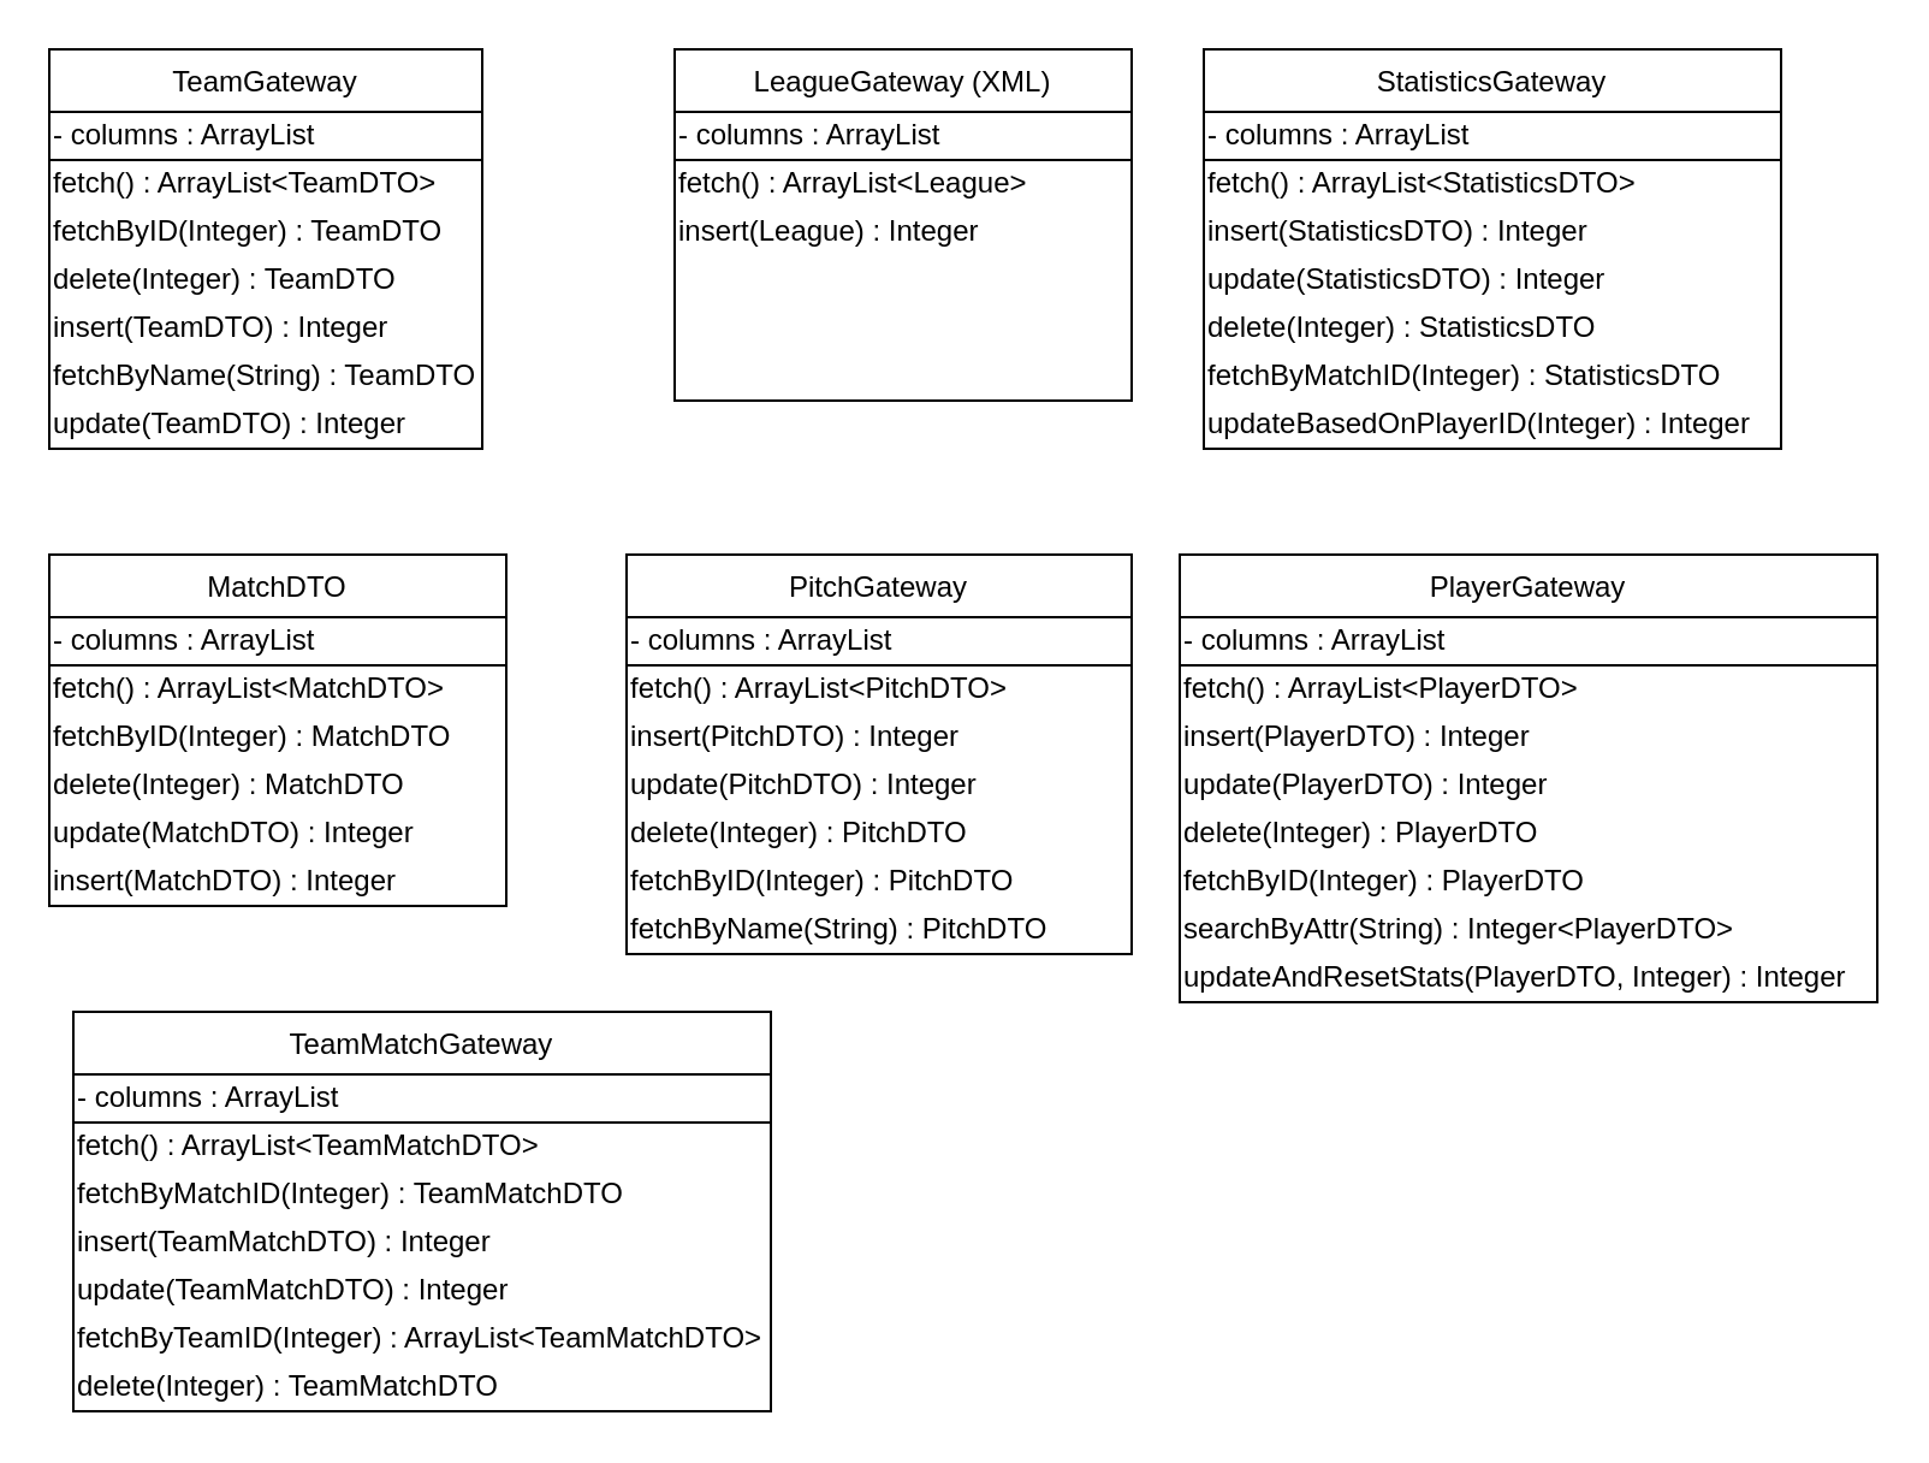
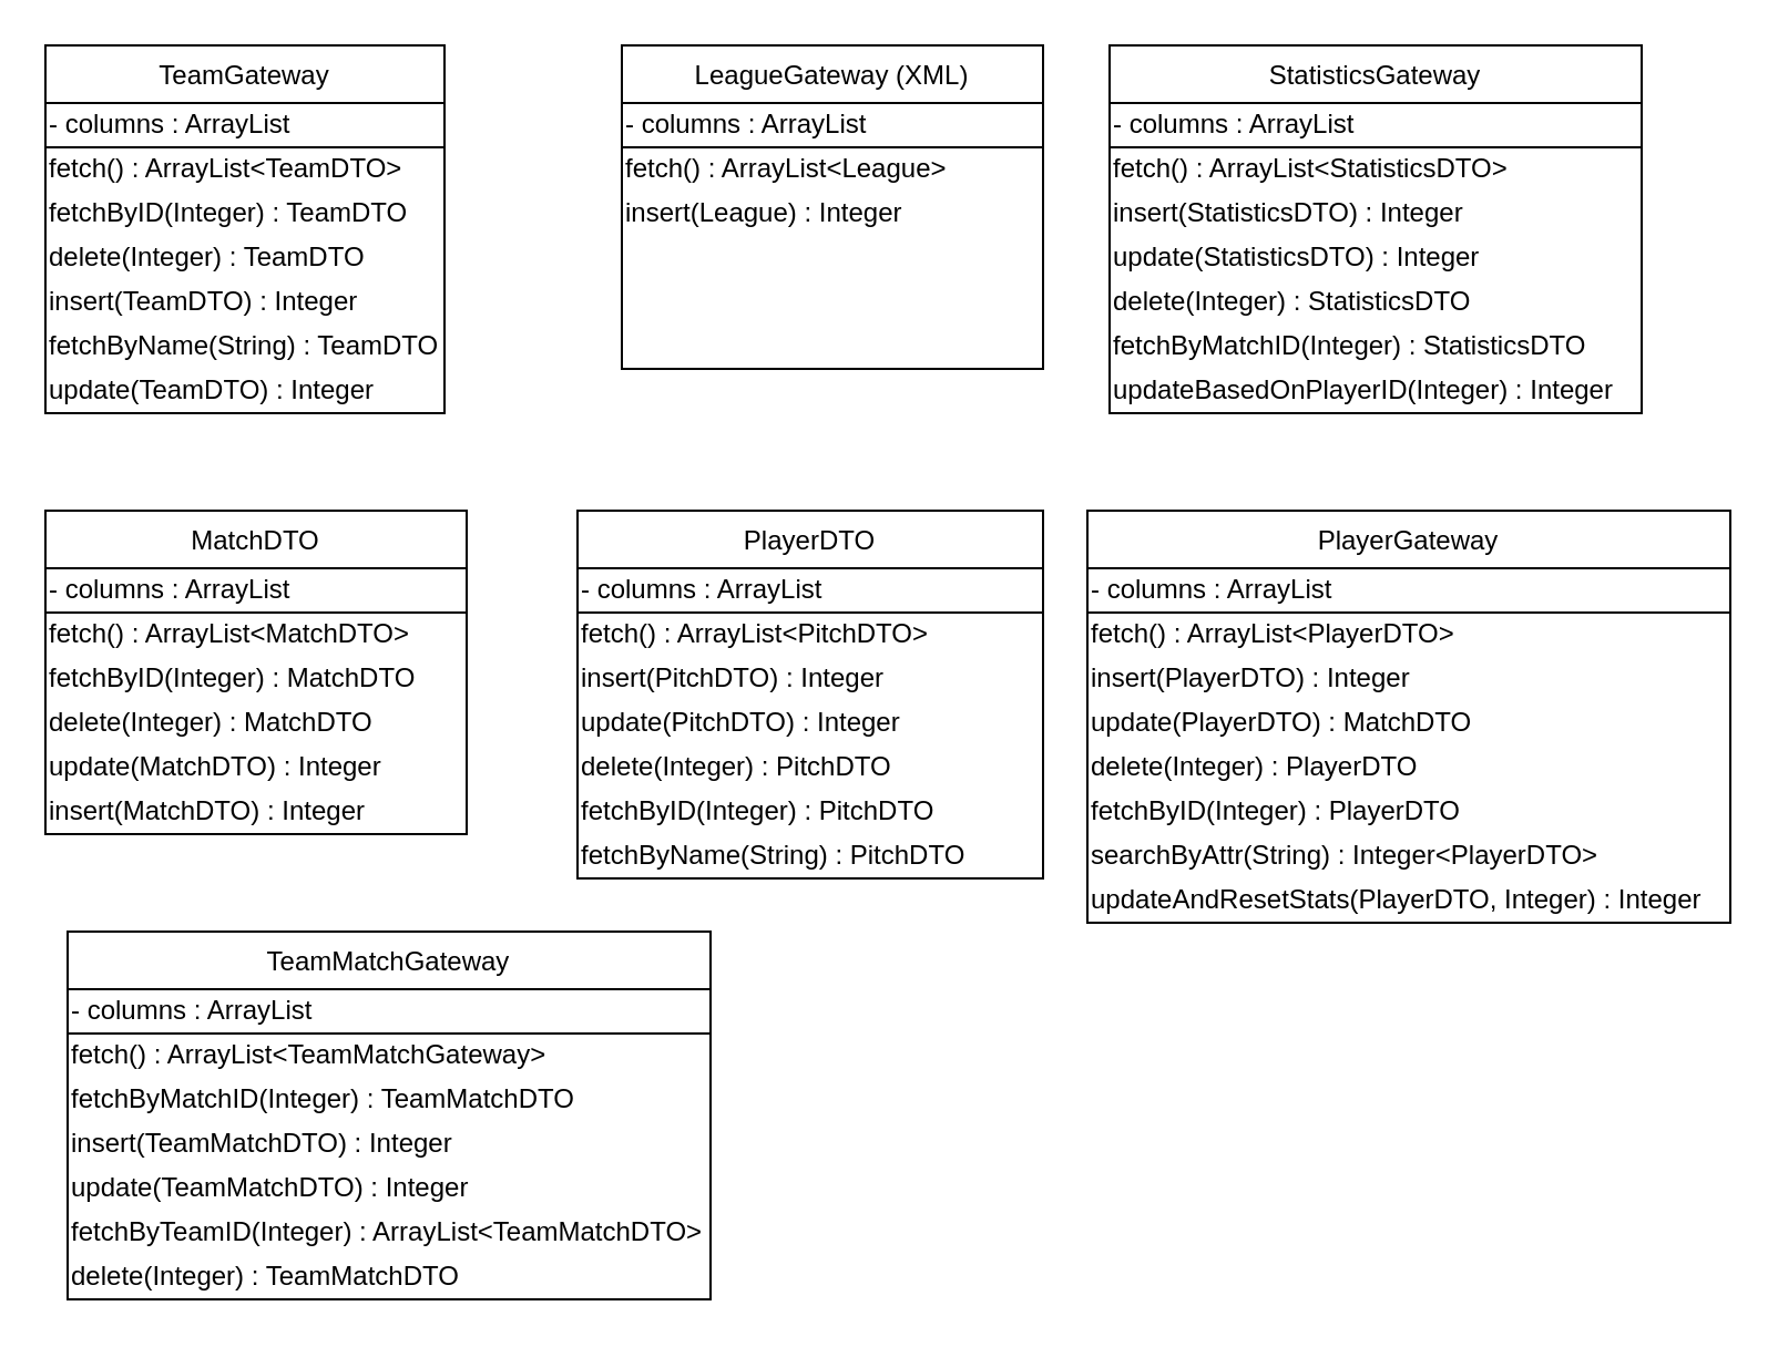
  <mxCell id="0" />
  <mxCell id="1" parent="0" />
  <mxCell id="2" value="PlayerGateway" style="swimlane;fontStyle=0;align=center;verticalAlign=top;childLayout=stackLayout;horizontal=1;startSize=26;horizontalStack=0;resizeParent=1;resizeLast=0;collapsible=1;marginBottom=0;rounded=0;shadow=0;strokeWidth=1;" parent="1" vertex="1"><mxGeometry x="490" y="230" width="290" height="186" as="geometry"><mxRectangle x="130" y="380" width="160" height="26" as="alternateBounds" /></mxGeometry></mxCell>
  <mxCell id="3" value="- columns : ArrayList" style="text;html=1;align=left;verticalAlign=middle;whiteSpace=wrap;rounded=0;strokeColor=#000000;" vertex="1" parent="2"><mxGeometry y="26" width="290" height="20" as="geometry" /></mxCell>
  <mxCell id="4" value="fetch() : ArrayList&amp;lt;PlayerDTO&amp;gt;" style="text;html=1;align=left;verticalAlign=middle;whiteSpace=wrap;rounded=0;" vertex="1" parent="2"><mxGeometry y="46" width="290" height="20" as="geometry" /></mxCell>
  <mxCell id="5" value="insert(PlayerDTO) : Integer" style="text;html=1;align=left;verticalAlign=middle;whiteSpace=wrap;rounded=0;" vertex="1" parent="2"><mxGeometry y="66" width="290" height="20" as="geometry" /></mxCell>
- <mxCell id="6" value="update(PlayerDTO) : Integer" style="text;html=1;align=left;verticalAlign=middle;whiteSpace=wrap;rounded=0;" vertex="1" parent="2"><mxGeometry y="86" width="290" height="20" as="geometry" /></mxCell>
+ <mxCell id="6" value="update(PlayerDTO) : MatchDTO" style="text;html=1;align=left;verticalAlign=middle;whiteSpace=wrap;rounded=0;" vertex="1" parent="2"><mxGeometry y="86" width="290" height="20" as="geometry" /></mxCell>
  <mxCell id="7" value="delete(Integer) : PlayerDTO" style="text;html=1;align=left;verticalAlign=middle;whiteSpace=wrap;rounded=0;" vertex="1" parent="2"><mxGeometry y="106" width="290" height="20" as="geometry" /></mxCell>
  <mxCell id="8" value="fetchByID(Integer) : PlayerDTO" style="text;html=1;align=left;verticalAlign=middle;whiteSpace=wrap;rounded=0;" vertex="1" parent="2"><mxGeometry y="126" width="290" height="20" as="geometry" /></mxCell>
  <mxCell id="9" value="searchByAttr(String) : Integer&amp;lt;PlayerDTO&amp;gt;" style="text;html=1;align=left;verticalAlign=middle;whiteSpace=wrap;rounded=0;" vertex="1" parent="2"><mxGeometry y="146" width="290" height="20" as="geometry" /></mxCell>
  <mxCell id="10" value="updateAndResetStats(PlayerDTO, Integer) : Integer" style="text;html=1;align=left;verticalAlign=middle;whiteSpace=wrap;rounded=0;" vertex="1" parent="2"><mxGeometry y="166" width="290" height="20" as="geometry" /></mxCell>
  <mxCell id="11" value="StatisticsGateway" style="swimlane;fontStyle=0;align=center;verticalAlign=top;childLayout=stackLayout;horizontal=1;startSize=26;horizontalStack=0;resizeParent=1;resizeLast=0;collapsible=1;marginBottom=0;rounded=0;shadow=0;strokeWidth=1;" parent="1" vertex="1"><mxGeometry x="500" y="20" width="240" height="166" as="geometry"><mxRectangle x="130" y="380" width="160" height="26" as="alternateBounds" /></mxGeometry></mxCell>
  <mxCell id="12" value="- columns : ArrayList" style="text;html=1;align=left;verticalAlign=middle;whiteSpace=wrap;rounded=0;strokeColor=#000000;" vertex="1" parent="11"><mxGeometry y="26" width="240" height="20" as="geometry" /></mxCell>
  <mxCell id="13" value="fetch() : ArrayList&amp;lt;StatisticsDTO&amp;gt;" style="text;html=1;align=left;verticalAlign=middle;whiteSpace=wrap;rounded=0;" vertex="1" parent="11"><mxGeometry y="46" width="240" height="20" as="geometry" /></mxCell>
  <mxCell id="14" value="insert(StatisticsDTO) : Integer" style="text;html=1;align=left;verticalAlign=middle;whiteSpace=wrap;rounded=0;" vertex="1" parent="11"><mxGeometry y="66" width="240" height="20" as="geometry" /></mxCell>
  <mxCell id="15" value="update(StatisticsDTO) : Integer" style="text;html=1;align=left;verticalAlign=middle;whiteSpace=wrap;rounded=0;" vertex="1" parent="11"><mxGeometry y="86" width="240" height="20" as="geometry" /></mxCell>
  <mxCell id="16" value="delete(Integer) : StatisticsDTO" style="text;html=1;align=left;verticalAlign=middle;whiteSpace=wrap;rounded=0;" vertex="1" parent="11"><mxGeometry y="106" width="240" height="20" as="geometry" /></mxCell>
  <mxCell id="17" value="fetchByMatchID(Integer) : StatisticsDTO" style="text;html=1;align=left;verticalAlign=middle;whiteSpace=wrap;rounded=0;" vertex="1" parent="11"><mxGeometry y="126" width="240" height="20" as="geometry" /></mxCell>
  <mxCell id="18" value="updateBasedOnPlayerID(Integer) : Integer" style="text;html=1;align=left;verticalAlign=middle;whiteSpace=wrap;rounded=0;" vertex="1" parent="11"><mxGeometry y="146" width="240" height="20" as="geometry" /></mxCell>
  <mxCell id="19" value="TeamGateway" style="swimlane;fontStyle=0;align=center;verticalAlign=top;childLayout=stackLayout;horizontal=1;startSize=26;horizontalStack=0;resizeParent=1;resizeLast=0;collapsible=1;marginBottom=0;rounded=0;shadow=0;strokeWidth=1;" parent="1" vertex="1"><mxGeometry x="20" y="20" width="180" height="166" as="geometry"><mxRectangle x="230" y="140" width="160" height="26" as="alternateBounds" /></mxGeometry></mxCell>
  <mxCell id="20" value="- columns : ArrayList" style="text;html=1;align=left;verticalAlign=middle;whiteSpace=wrap;rounded=0;strokeColor=#000000;" vertex="1" parent="19"><mxGeometry y="26" width="180" height="20" as="geometry" /></mxCell>
  <mxCell id="21" value="fetch() : ArrayList&amp;lt;TeamDTO&amp;gt;" style="text;html=1;align=left;verticalAlign=middle;whiteSpace=wrap;rounded=0;" vertex="1" parent="19"><mxGeometry y="46" width="180" height="20" as="geometry" /></mxCell>
  <mxCell id="22" value="fetchByID(Integer) : TeamDTO" style="text;html=1;align=left;verticalAlign=middle;whiteSpace=wrap;rounded=0;" vertex="1" parent="19"><mxGeometry y="66" width="180" height="20" as="geometry" /></mxCell>
  <mxCell id="23" value="delete(Integer) : TeamDTO" style="text;html=1;align=left;verticalAlign=middle;whiteSpace=wrap;rounded=0;" vertex="1" parent="19"><mxGeometry y="86" width="180" height="20" as="geometry" /></mxCell>
  <mxCell id="24" value="insert(TeamDTO) : Integer" style="text;html=1;align=left;verticalAlign=middle;whiteSpace=wrap;rounded=0;" vertex="1" parent="19"><mxGeometry y="106" width="180" height="20" as="geometry" /></mxCell>
  <mxCell id="25" value="fetchByName(String) : TeamDTO" style="text;html=1;align=left;verticalAlign=middle;whiteSpace=wrap;rounded=0;" vertex="1" parent="19"><mxGeometry y="126" width="180" height="20" as="geometry" /></mxCell>
  <mxCell id="26" value="update(TeamDTO) : Integer" style="text;html=1;align=left;verticalAlign=middle;whiteSpace=wrap;rounded=0;" vertex="1" parent="19"><mxGeometry y="146" width="180" height="20" as="geometry" /></mxCell>
  <mxCell id="27" value="MatchDTO" style="swimlane;fontStyle=0;align=center;verticalAlign=top;childLayout=stackLayout;horizontal=1;startSize=26;horizontalStack=0;resizeParent=1;resizeLast=0;collapsible=1;marginBottom=0;rounded=0;shadow=0;strokeWidth=1;" parent="1" vertex="1"><mxGeometry x="20" y="230" width="190" height="146" as="geometry"><mxRectangle x="230" y="140" width="160" height="26" as="alternateBounds" /></mxGeometry></mxCell>
  <mxCell id="28" value="- columns : ArrayList" style="text;html=1;align=left;verticalAlign=middle;whiteSpace=wrap;rounded=0;strokeColor=#000000;" vertex="1" parent="27"><mxGeometry y="26" width="190" height="20" as="geometry" /></mxCell>
  <mxCell id="29" value="fetch() : ArrayList&amp;lt;MatchDTO&amp;gt;" style="text;html=1;align=left;verticalAlign=middle;whiteSpace=wrap;rounded=0;" vertex="1" parent="27"><mxGeometry y="46" width="190" height="20" as="geometry" /></mxCell>
  <mxCell id="30" value="fetchByID(Integer) : MatchDTO" style="text;html=1;align=left;verticalAlign=middle;whiteSpace=wrap;rounded=0;" vertex="1" parent="27"><mxGeometry y="66" width="190" height="20" as="geometry" /></mxCell>
  <mxCell id="31" value="delete(Integer) : MatchDTO" style="text;html=1;align=left;verticalAlign=middle;whiteSpace=wrap;rounded=0;" vertex="1" parent="27"><mxGeometry y="86" width="190" height="20" as="geometry" /></mxCell>
  <mxCell id="32" value="update(MatchDTO) : Integer" style="text;html=1;align=left;verticalAlign=middle;whiteSpace=wrap;rounded=0;" vertex="1" parent="27"><mxGeometry y="106" width="190" height="20" as="geometry" /></mxCell>
  <mxCell id="33" value="insert(MatchDTO) : Integer" style="text;html=1;align=left;verticalAlign=middle;whiteSpace=wrap;rounded=0;" vertex="1" parent="27"><mxGeometry y="126" width="190" height="20" as="geometry" /></mxCell>
- <mxCell id="34" value="PitchGateway" style="swimlane;fontStyle=0;align=center;verticalAlign=top;childLayout=stackLayout;horizontal=1;startSize=26;horizontalStack=0;resizeParent=1;resizeLast=0;collapsible=1;marginBottom=0;rounded=0;shadow=0;strokeWidth=1;" parent="1" vertex="1"><mxGeometry x="260" y="230" width="210" height="166" as="geometry"><mxRectangle x="230" y="140" width="160" height="26" as="alternateBounds" /></mxGeometry></mxCell>
+ <mxCell id="34" value="PlayerDTO" style="swimlane;fontStyle=0;align=center;verticalAlign=top;childLayout=stackLayout;horizontal=1;startSize=26;horizontalStack=0;resizeParent=1;resizeLast=0;collapsible=1;marginBottom=0;rounded=0;shadow=0;strokeWidth=1;" parent="1" vertex="1"><mxGeometry x="260" y="230" width="210" height="166" as="geometry"><mxRectangle x="230" y="140" width="160" height="26" as="alternateBounds" /></mxGeometry></mxCell>
  <mxCell id="35" value="- columns : ArrayList" style="text;html=1;align=left;verticalAlign=middle;whiteSpace=wrap;rounded=0;strokeColor=#000000;" vertex="1" parent="34"><mxGeometry y="26" width="210" height="20" as="geometry" /></mxCell>
  <mxCell id="36" value="fetch() : ArrayList&amp;lt;PitchDTO&amp;gt;" style="text;html=1;align=left;verticalAlign=middle;whiteSpace=wrap;rounded=0;" vertex="1" parent="34"><mxGeometry y="46" width="210" height="20" as="geometry" /></mxCell>
  <mxCell id="37" value="insert(PitchDTO) : Integer" style="text;html=1;align=left;verticalAlign=middle;whiteSpace=wrap;rounded=0;" vertex="1" parent="34"><mxGeometry y="66" width="210" height="20" as="geometry" /></mxCell>
  <mxCell id="38" value="update(PitchDTO) : Integer" style="text;html=1;align=left;verticalAlign=middle;whiteSpace=wrap;rounded=0;" vertex="1" parent="34"><mxGeometry y="86" width="210" height="20" as="geometry" /></mxCell>
  <mxCell id="39" value="delete(Integer) : PitchDTO" style="text;html=1;align=left;verticalAlign=middle;whiteSpace=wrap;rounded=0;" vertex="1" parent="34"><mxGeometry y="106" width="210" height="20" as="geometry" /></mxCell>
  <mxCell id="40" value="fetchByID(Integer) : PitchDTO" style="text;html=1;align=left;verticalAlign=middle;whiteSpace=wrap;rounded=0;" vertex="1" parent="34"><mxGeometry y="126" width="210" height="20" as="geometry" /></mxCell>
  <mxCell id="41" value="fetchByName(String) : PitchDTO" style="text;html=1;align=left;verticalAlign=middle;whiteSpace=wrap;rounded=0;" vertex="1" parent="34"><mxGeometry y="146" width="210" height="20" as="geometry" /></mxCell>
  <mxCell id="42" value="LeagueGateway (XML)" style="swimlane;fontStyle=0;align=center;verticalAlign=top;childLayout=stackLayout;horizontal=1;startSize=26;horizontalStack=0;resizeParent=1;resizeLast=0;collapsible=1;marginBottom=0;rounded=0;shadow=0;strokeWidth=1;" parent="1" vertex="1"><mxGeometry x="280" y="20" width="190" height="146" as="geometry"><mxRectangle x="230" y="140" width="160" height="26" as="alternateBounds" /></mxGeometry></mxCell>
  <mxCell id="43" value="- columns : ArrayList" style="text;html=1;align=left;verticalAlign=middle;whiteSpace=wrap;rounded=0;strokeColor=#000000;" vertex="1" parent="42"><mxGeometry y="26" width="190" height="20" as="geometry" /></mxCell>
  <mxCell id="44" value="fetch() : ArrayList&amp;lt;League&amp;gt;" style="text;html=1;align=left;verticalAlign=middle;whiteSpace=wrap;rounded=0;" vertex="1" parent="42"><mxGeometry y="46" width="190" height="20" as="geometry" /></mxCell>
  <mxCell id="45" value="insert(League) : Integer" style="text;html=1;align=left;verticalAlign=middle;whiteSpace=wrap;rounded=0;" vertex="1" parent="42"><mxGeometry y="66" width="190" height="20" as="geometry" /></mxCell>
  <mxCell id="46" value="TeamMatchGateway" style="swimlane;fontStyle=0;align=center;verticalAlign=top;childLayout=stackLayout;horizontal=1;startSize=26;horizontalStack=0;resizeParent=1;resizeLast=0;collapsible=1;marginBottom=0;rounded=0;shadow=0;strokeWidth=1;" vertex="1" parent="1"><mxGeometry x="30" y="420" width="290" height="166" as="geometry"><mxRectangle x="230" y="140" width="160" height="26" as="alternateBounds" /></mxGeometry></mxCell>
  <mxCell id="47" value="- columns : ArrayList" style="text;html=1;align=left;verticalAlign=middle;whiteSpace=wrap;rounded=0;strokeColor=#000000;" vertex="1" parent="46"><mxGeometry y="26" width="290" height="20" as="geometry" /></mxCell>
- <mxCell id="48" value="fetch() : ArrayList&amp;lt;TeamMatchDTO&amp;gt;" style="text;html=1;align=left;verticalAlign=middle;whiteSpace=wrap;rounded=0;" vertex="1" parent="46"><mxGeometry y="46" width="290" height="20" as="geometry" /></mxCell>
+ <mxCell id="48" value="fetch() : ArrayList&amp;lt;TeamMatchGateway&amp;gt;" style="text;html=1;align=left;verticalAlign=middle;whiteSpace=wrap;rounded=0;" vertex="1" parent="46"><mxGeometry y="46" width="290" height="20" as="geometry" /></mxCell>
  <mxCell id="49" value="fetchByMatchID(Integer) : TeamMatchDTO" style="text;html=1;align=left;verticalAlign=middle;whiteSpace=wrap;rounded=0;" vertex="1" parent="46"><mxGeometry y="66" width="290" height="20" as="geometry" /></mxCell>
  <mxCell id="50" value="insert(TeamMatchDTO) : Integer" style="text;html=1;align=left;verticalAlign=middle;whiteSpace=wrap;rounded=0;" vertex="1" parent="46"><mxGeometry y="86" width="290" height="20" as="geometry" /></mxCell>
  <mxCell id="51" value="update(TeamMatchDTO) : Integer" style="text;html=1;align=left;verticalAlign=middle;whiteSpace=wrap;rounded=0;" vertex="1" parent="46"><mxGeometry y="106" width="290" height="20" as="geometry" /></mxCell>
  <mxCell id="52" value="fetchByTeamID(Integer) : ArrayList&amp;lt;TeamMatchDTO&amp;gt;" style="text;html=1;align=left;verticalAlign=middle;whiteSpace=wrap;rounded=0;" vertex="1" parent="46"><mxGeometry y="126" width="290" height="20" as="geometry" /></mxCell>
  <mxCell id="53" value="delete(Integer) : TeamMatchDTO" style="text;html=1;align=left;verticalAlign=middle;whiteSpace=wrap;rounded=0;" vertex="1" parent="46"><mxGeometry y="146" width="290" height="20" as="geometry" /></mxCell>
